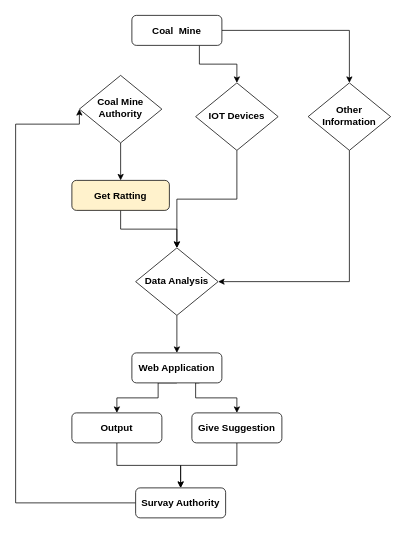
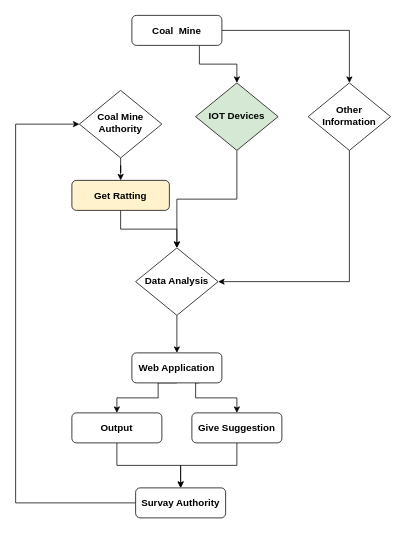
  <mxCell id="0" />
  <mxCell id="1" parent="0" />
  <mxCell id="2" style="edgeStyle=orthogonalEdgeStyle;rounded=0;orthogonalLoop=1;jettySize=auto;html=1;exitX=0.75;exitY=1;exitDx=0;exitDy=0;entryX=0.5;entryY=0;entryDx=0;entryDy=0;" edge="1" parent="1" source="4" target="16"><mxGeometry relative="1" as="geometry" /></mxCell>
  <mxCell id="3" style="edgeStyle=orthogonalEdgeStyle;rounded=0;orthogonalLoop=1;jettySize=auto;html=1;exitX=1;exitY=0.5;exitDx=0;exitDy=0;entryX=0.5;entryY=0;entryDx=0;entryDy=0;" edge="1" parent="1" source="4" target="24"><mxGeometry relative="1" as="geometry" /></mxCell>
  <mxCell id="4" value="&lt;b&gt;&lt;font style=&quot;font-size: 13px;&quot;&gt;Coal&amp;nbsp; Mine&lt;/font&gt;&lt;/b&gt;" style="rounded=1;whiteSpace=wrap;html=1;fontSize=12;glass=0;strokeWidth=1;shadow=0;" parent="1" vertex="1"><mxGeometry x="175" y="20" width="120" height="40" as="geometry" /></mxCell>
  <mxCell id="5" value="" style="edgeStyle=orthogonalEdgeStyle;rounded=0;orthogonalLoop=1;jettySize=auto;html=1;" edge="1" parent="1" source="6" target="13"><mxGeometry relative="1" as="geometry" /></mxCell>
- <mxCell id="6" value="&lt;b&gt;&lt;font style=&quot;font-size: 13px;&quot;&gt;Coal Mine Authority&lt;/font&gt;&lt;/b&gt;" style="rhombus;whiteSpace=wrap;html=1;shadow=0;fontFamily=Helvetica;fontSize=12;align=center;strokeWidth=1;spacing=6;spacingTop=-4;" parent="1" vertex="1"><mxGeometry x="105" y="100" width="110" height="90" as="geometry" /></mxCell>
+ <mxCell id="6" value="&lt;b&gt;&lt;font style=&quot;font-size: 13px;&quot;&gt;Coal Mine Authority&lt;/font&gt;&lt;/b&gt;" style="rhombus;whiteSpace=wrap;html=1;shadow=0;fontFamily=Helvetica;fontSize=12;align=center;strokeWidth=1;spacing=6;spacingTop=-4;" parent="1" vertex="1"><mxGeometry x="105" y="120" width="110" height="90" as="geometry" /></mxCell>
  <mxCell id="7" style="edgeStyle=orthogonalEdgeStyle;rounded=0;orthogonalLoop=1;jettySize=auto;html=1;exitX=0.5;exitY=1;exitDx=0;exitDy=0;entryX=0.5;entryY=0;entryDx=0;entryDy=0;" edge="1" parent="1" source="8" target="22"><mxGeometry relative="1" as="geometry" /></mxCell>
  <mxCell id="8" value="&lt;span style=&quot;font-size: 13px;&quot;&gt;&lt;b&gt;Output&lt;/b&gt;&lt;/span&gt;" style="rounded=1;whiteSpace=wrap;html=1;fontSize=12;glass=0;strokeWidth=1;shadow=0;" parent="1" vertex="1"><mxGeometry x="95" y="550" width="120" height="40" as="geometry" /></mxCell>
  <mxCell id="9" style="edgeStyle=orthogonalEdgeStyle;rounded=0;orthogonalLoop=1;jettySize=auto;html=1;exitX=0.5;exitY=1;exitDx=0;exitDy=0;entryX=0.5;entryY=0;entryDx=0;entryDy=0;" edge="1" parent="1" source="11" target="8"><mxGeometry relative="1" as="geometry"><Array as="points"><mxPoint x="210" y="510" /><mxPoint x="210" y="530" /><mxPoint x="155" y="530" /></Array></mxGeometry></mxCell>
  <mxCell id="10" style="edgeStyle=orthogonalEdgeStyle;rounded=0;orthogonalLoop=1;jettySize=auto;html=1;exitX=0.75;exitY=1;exitDx=0;exitDy=0;entryX=0.5;entryY=0;entryDx=0;entryDy=0;" edge="1" parent="1" source="11" target="20"><mxGeometry relative="1" as="geometry"><Array as="points"><mxPoint x="260" y="510" /><mxPoint x="260" y="530" /><mxPoint x="315" y="530" /></Array></mxGeometry></mxCell>
  <mxCell id="11" value="&lt;b&gt;&lt;font style=&quot;font-size: 13px;&quot;&gt;Web Application&lt;/font&gt;&lt;/b&gt;" style="rounded=1;whiteSpace=wrap;html=1;fontSize=12;glass=0;strokeWidth=1;shadow=0;" parent="1" vertex="1"><mxGeometry x="175" y="470" width="120" height="40" as="geometry" /></mxCell>
  <mxCell id="12" style="edgeStyle=orthogonalEdgeStyle;rounded=0;orthogonalLoop=1;jettySize=auto;html=1;exitX=0.5;exitY=1;exitDx=0;exitDy=0;entryX=0.5;entryY=0;entryDx=0;entryDy=0;" edge="1" parent="1" source="13" target="18"><mxGeometry relative="1" as="geometry" /></mxCell>
  <mxCell id="13" value="&lt;b&gt;&lt;font style=&quot;font-size: 13px;&quot;&gt;Get Ratting&lt;/font&gt;&lt;/b&gt;" style="rounded=1;whiteSpace=wrap;html=1;fillColor=#fff2cc;" vertex="1" parent="1"><mxGeometry x="95" y="240" width="130" height="40" as="geometry" /></mxCell>
  <mxCell id="14" style="edgeStyle=orthogonalEdgeStyle;rounded=0;orthogonalLoop=1;jettySize=auto;html=1;exitX=0.5;exitY=1;exitDx=0;exitDy=0;" edge="1" parent="1" source="6" target="6"><mxGeometry relative="1" as="geometry" /></mxCell>
  <mxCell id="15" style="edgeStyle=orthogonalEdgeStyle;rounded=0;orthogonalLoop=1;jettySize=auto;html=1;exitX=0.5;exitY=1;exitDx=0;exitDy=0;entryX=0.5;entryY=0;entryDx=0;entryDy=0;" edge="1" parent="1" source="16" target="18"><mxGeometry relative="1" as="geometry" /></mxCell>
- <mxCell id="16" value="&lt;span style=&quot;font-size: 13px;&quot;&gt;&lt;b&gt;IOT Devices&lt;/b&gt;&lt;/span&gt;" style="rhombus;whiteSpace=wrap;html=1;shadow=0;fontFamily=Helvetica;fontSize=12;align=center;strokeWidth=1;spacing=6;spacingTop=-4;" vertex="1" parent="1"><mxGeometry x="260" y="110" width="110" height="90" as="geometry" /></mxCell>
+ <mxCell id="16" value="&lt;span style=&quot;font-size: 13px;&quot;&gt;&lt;b&gt;IOT Devices&lt;/b&gt;&lt;/span&gt;" style="rhombus;whiteSpace=wrap;html=1;shadow=0;fontFamily=Helvetica;fontSize=12;align=center;strokeWidth=1;spacing=6;spacingTop=-4;fillColor=#d5e8d4;" vertex="1" parent="1"><mxGeometry x="260" y="110" width="110" height="90" as="geometry" /></mxCell>
  <mxCell id="17" style="edgeStyle=orthogonalEdgeStyle;rounded=0;orthogonalLoop=1;jettySize=auto;html=1;exitX=0.5;exitY=1;exitDx=0;exitDy=0;entryX=0.5;entryY=0;entryDx=0;entryDy=0;" edge="1" parent="1" source="18" target="11"><mxGeometry relative="1" as="geometry" /></mxCell>
  <mxCell id="18" value="&lt;span style=&quot;font-size: 13px;&quot;&gt;&lt;b&gt;Data Analysis&lt;/b&gt;&lt;/span&gt;" style="rhombus;whiteSpace=wrap;html=1;shadow=0;fontFamily=Helvetica;fontSize=12;align=center;strokeWidth=1;spacing=6;spacingTop=-4;" vertex="1" parent="1"><mxGeometry x="180" y="330" width="110" height="90" as="geometry" /></mxCell>
  <mxCell id="19" style="edgeStyle=orthogonalEdgeStyle;rounded=0;orthogonalLoop=1;jettySize=auto;html=1;exitX=0.5;exitY=1;exitDx=0;exitDy=0;entryX=0.5;entryY=0;entryDx=0;entryDy=0;" edge="1" parent="1" source="20" target="22"><mxGeometry relative="1" as="geometry" /></mxCell>
  <mxCell id="20" value="&lt;b&gt;&lt;font style=&quot;font-size: 13px;&quot;&gt;Give Suggestion&lt;/font&gt;&lt;/b&gt;" style="rounded=1;whiteSpace=wrap;html=1;fontSize=12;glass=0;strokeWidth=1;shadow=0;" vertex="1" parent="1"><mxGeometry x="255" y="550" width="120" height="40" as="geometry" /></mxCell>
  <mxCell id="21" style="edgeStyle=orthogonalEdgeStyle;rounded=0;orthogonalLoop=1;jettySize=auto;html=1;exitX=0;exitY=0.5;exitDx=0;exitDy=0;entryX=0;entryY=0.5;entryDx=0;entryDy=0;" edge="1" parent="1" source="22" target="6"><mxGeometry relative="1" as="geometry"><Array as="points"><mxPoint x="20" y="670" /><mxPoint x="20" y="165" /></Array></mxGeometry></mxCell>
  <mxCell id="22" value="&lt;b&gt;&lt;font style=&quot;font-size: 13px;&quot;&gt;Survay Authority&lt;/font&gt;&lt;/b&gt;" style="rounded=1;whiteSpace=wrap;html=1;fontSize=12;glass=0;strokeWidth=1;shadow=0;" vertex="1" parent="1"><mxGeometry x="180" y="650" width="120" height="40" as="geometry" /></mxCell>
  <mxCell id="23" style="edgeStyle=orthogonalEdgeStyle;rounded=0;orthogonalLoop=1;jettySize=auto;html=1;exitX=0.5;exitY=1;exitDx=0;exitDy=0;entryX=1;entryY=0.5;entryDx=0;entryDy=0;" edge="1" parent="1" source="24" target="18"><mxGeometry relative="1" as="geometry" /></mxCell>
  <mxCell id="24" value="&lt;span style=&quot;font-size: 13px;&quot;&gt;&lt;b&gt;Other Information&lt;/b&gt;&lt;/span&gt;" style="rhombus;whiteSpace=wrap;html=1;shadow=0;fontFamily=Helvetica;fontSize=12;align=center;strokeWidth=1;spacing=6;spacingTop=-4;" vertex="1" parent="1"><mxGeometry x="410" y="110" width="110" height="90" as="geometry" /></mxCell>
